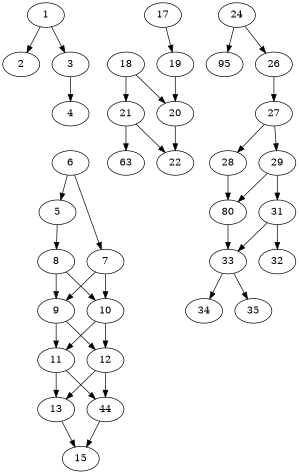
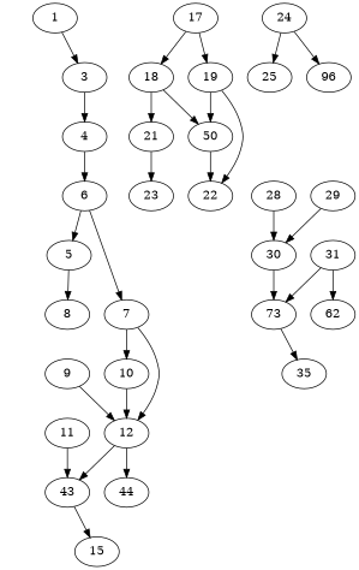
  digraph {
    node [alpha=0.06]
    1 [alpha=0.01 expect_size=12955648]
-   2 [expect_size=30746624]
    3 [alpha=0.17 expect_size=35354624]
    4 [expect_size=49575936]
    6 [alpha=0.02 expect_size=26092544]
    5 [alpha=0.01 expect_size=46854144]
    8 [alpha=0.04 expect_size=30546944]
    7 [alpha=0.16 expect_size=40103936]
    9 [alpha=0.16 expect_size=16423936]
    10 [alpha=0.03 expect_size=7626752]
    11 [alpha=0.15 expect_size=23948288]
    12 [alpha=0.20 expect_size=27190272]
-   13 [alpha=0.13 expect_size=41439232]
+   13 [alpha=0.13 expect_size=41439232 label=43]
    n14 [alpha=0.04 expect_size=33572864 label=44]
    15 [alpha=0.12 expect_size=47529984]
    17 [alpha=0.05 expect_size=8554496]
    18 [alpha=0.11 expect_size=46861312]
    19 [alpha=0.17 expect_size=8364032]
-   20 [alpha=0.19 expect_size=45995008]
+   20 [alpha=0.19 expect_size=45995008 label=50]
    21 [alpha=0.05 expect_size=6009856]
    22 [alpha=0.01 expect_size=40294400]
-   23 [alpha=0.10 expect_size=39879680 label=63]
+   23 [alpha=0.10 expect_size=39879680]
    24 [alpha=0.18 expect_size=22931456]
-   25 [alpha=0.03 expect_size=32734208 label=95]
-   26 [alpha=0.17 expect_size=13642752]
-   27 [expect_size=9625600]
+   25 [alpha=0.03 expect_size=32734208]
+   26 [alpha=0.17 expect_size=13642752 label=96]
    28 [expect_size=21027840]
    29 [alpha=0.11 expect_size=46389248]
-   30 [alpha=0.16 expect_size=39552000 label=80]
+   30 [alpha=0.16 expect_size=39552000]
    31 [alpha=0.09 expect_size=37764096]
-   33 [alpha=0.10 expect_size=50794496]
-   32 [alpha=0.12 expect_size=48738304]
-   34 [alpha=0.00 expect_size=26859520]
+   33 [alpha=0.10 expect_size=50794496 label=73]
+   32 [alpha=0.12 expect_size=48738304 label=62]
    35 [alpha=0.08 expect_size=21265408]
-   1 -> 2
    1 -> 3
    3 -> 4
+   4 -> 6
    6 -> 5
    6 -> 7
    5 -> 8
-   8 -> 9
-   8 -> 10
-   7 -> 9
+   7 -> 12
    7 -> 10
-   9 -> 11
    9 -> 12
-   10 -> 11
    10 -> 12
    11 -> 13
-   11 -> n14
    12 -> 13
    12 -> n14
    13 -> 15
-   n14 -> 15
+   17 -> 18
    17 -> 19
    18 -> 20
    18 -> 21
    19 -> 20
    20 -> 22
-   21 -> 22
+   19 -> 22
    21 -> 23
    24 -> 25
    24 -> 26
-   26 -> 27
-   27 -> 28
-   27 -> 29
    28 -> 30
    29 -> 30
-   29 -> 31
    30 -> 33
    31 -> 33
    31 -> 32
-   33 -> 34
    33 -> 35
  }
